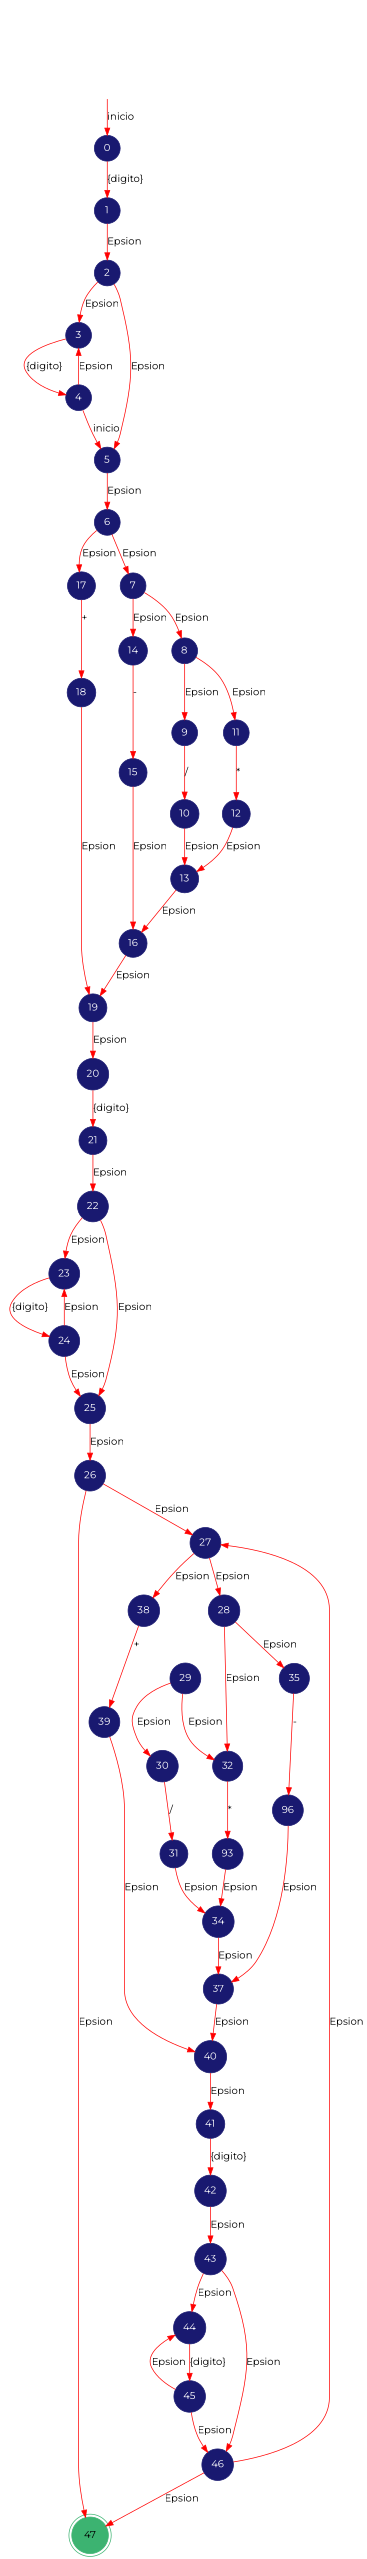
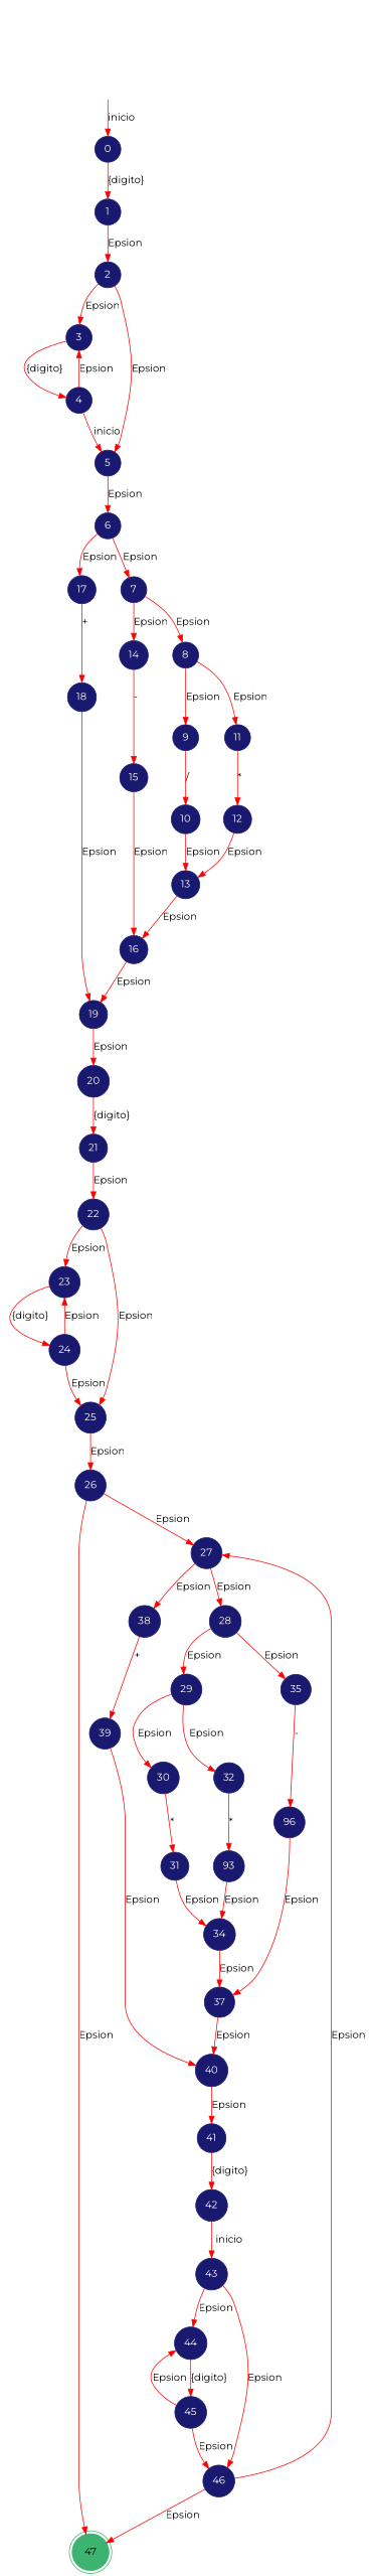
  digraph {
    fontname=Montserrat
    rankdir=TB
    node [color=midnightblue fontname=Montserrat shape=circle style=filled fontcolor=white]
    edge [color=red fontname=Montserrat]
    47 [color=mediumseagreen shape=doublecircle fontcolor=""]
    secret_node [style=invis]
    0
    1
    2
    3
    5
    4
    6
    17
    7
    18
    14
    8
    19
    15
    11
    9
    16
    12
    10
    13
    20
    21
    22
    23
    25
    24
    26
    27
    38
    28
    39
    35
    29
    40
    n37 [label=96]
    32
    30
    37
    n41 [label=93]
    31
    34
    41
    42
    43
    44
    46
    45
    secret_node -> 0 [label=inicio]
    0 -> 1 [label="{digito}"]
    1 -> 2 [label=Epsion]
    2 -> 3 [label=Epsion]
    2 -> 5 [label=Epsion]
    3 -> 4 [label="{digito}"]
    5 -> 6 [label=Epsion]
    4 -> 3 [label=Epsion]
    4 -> 5 [label=inicio]
    6 -> 17 [label=Epsion]
    6 -> 7 [label=Epsion]
    17 -> 18 [label="+"]
    7 -> 14 [label=Epsion]
    7 -> 8 [label=Epsion]
    18 -> 19 [label=Epsion]
    14 -> 15 [label="-"]
    8 -> 11 [label=Epsion]
    8 -> 9 [label=Epsion]
    19 -> 20 [label=Epsion]
    15 -> 16 [label=Epsion]
    11 -> 12 [label="*"]
    9 -> 10 [label="/"]
    16 -> 19 [label=Epsion]
    12 -> 13 [label=Epsion]
    10 -> 13 [label=Epsion]
    13 -> 16 [label=Epsion]
    20 -> 21 [label="{digito}"]
    21 -> 22 [label=Epsion]
    22 -> 23 [label=Epsion]
    22 -> 25 [label=Epsion]
    23 -> 24 [label="{digito}"]
    25 -> 26 [label=Epsion]
    24 -> 23 [label=Epsion]
    24 -> 25 [label=Epsion]
    26 -> 47 [label=Epsion]
    26 -> 27 [label=Epsion]
    27 -> 38 [label=Epsion]
    27 -> 28 [label=Epsion]
    38 -> 39 [label="+"]
    28 -> 35 [label=Epsion]
-   28 -> 32 [label=Epsion]
+   28 -> 29 [label=Epsion]
    39 -> 40 [label=Epsion]
    35 -> n37 [label="-"]
    29 -> 32 [label=Epsion]
    29 -> 30 [label=Epsion]
    40 -> 41 [label=Epsion]
    n37 -> 37 [label=Epsion]
    32 -> n41 [label="*"]
-   30 -> 31 [label="/"]
+   30 -> 31 [label="*"]
    37 -> 40 [label=Epsion]
    n41 -> 34 [label=Epsion]
    31 -> 34 [label=Epsion]
    34 -> 37 [label=Epsion]
    41 -> 42 [label="{digito}"]
-   42 -> 43 [label=Epsion]
+   42 -> 43 [label=inicio]
    43 -> 44 [label=Epsion]
    43 -> 46 [label=Epsion]
    44 -> 45 [label="{digito}"]
    46 -> 47 [label=Epsion]
    46 -> 27 [label=Epsion]
    45 -> 44 [label=Epsion]
    45 -> 46 [label=Epsion]
  }
